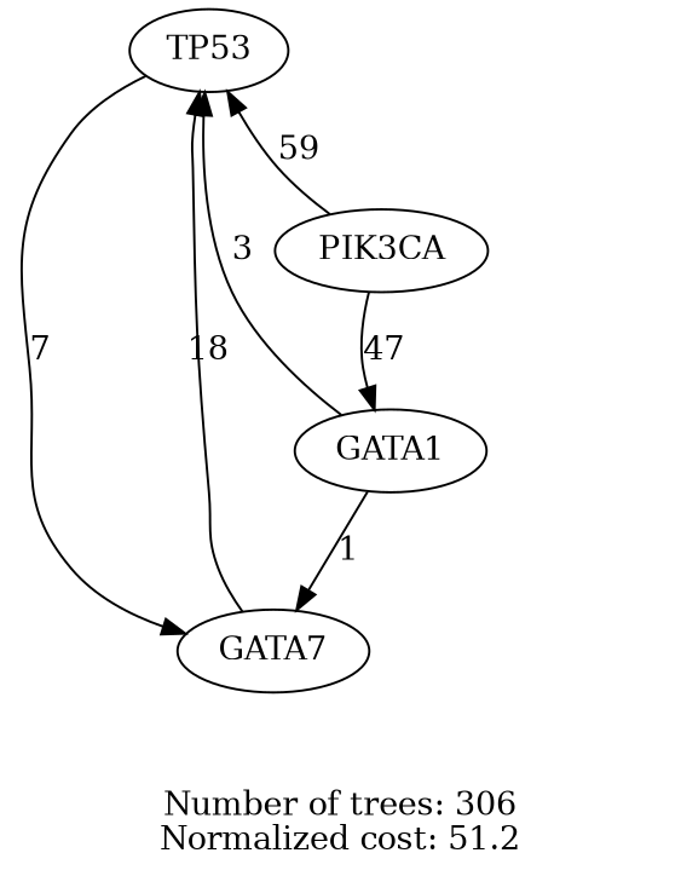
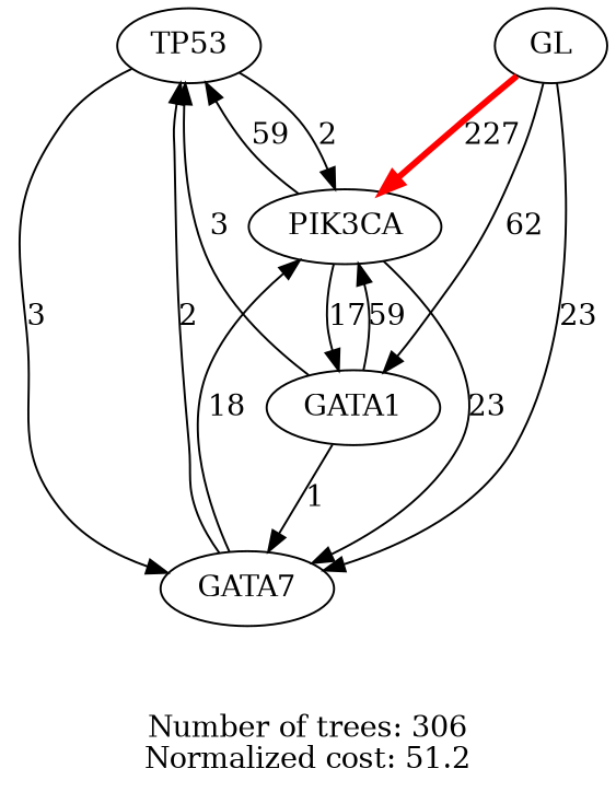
  digraph {
    label="Number of trees: 306\nNormalized cost: 51.2"
    n1 [label=TP53]
    n2 [label=PIK3CA]
    n3 [label=GATA7]
    n4 [label=GATA1]
-   n1 -> n3 [label=7]
+   n5 [label=GL]
+   n1 -> n2 [label=2]
+   n1 -> n3 [label=3]
    n2 -> n1 [label=59]
-   n2 -> n4 [label=47]
-   n3 -> n1 [label=18]
+   n2 -> n3 [label=23]
+   n2 -> n4 [label=17]
+   n3 -> n1 [label=2]
+   n3 -> n2 [label=18]
    n4 -> n1 [label=3]
+   n4 -> n2 [label=59]
    n4 -> n3 [label=1]
+   n5 -> n2 [color=red label=227 penwidth=3]
+   n5 -> n3 [label=23]
+   n5 -> n4 [label=62]
  }
